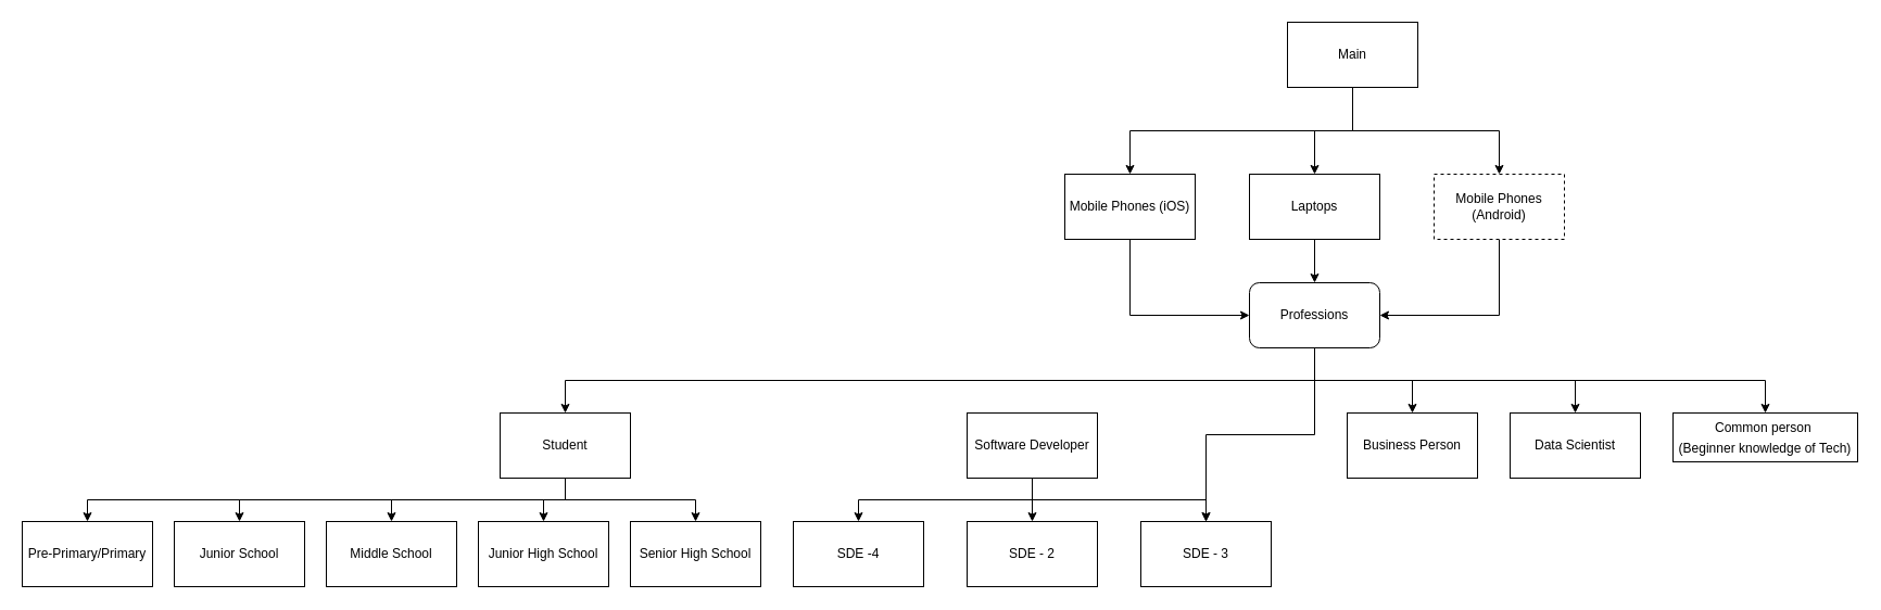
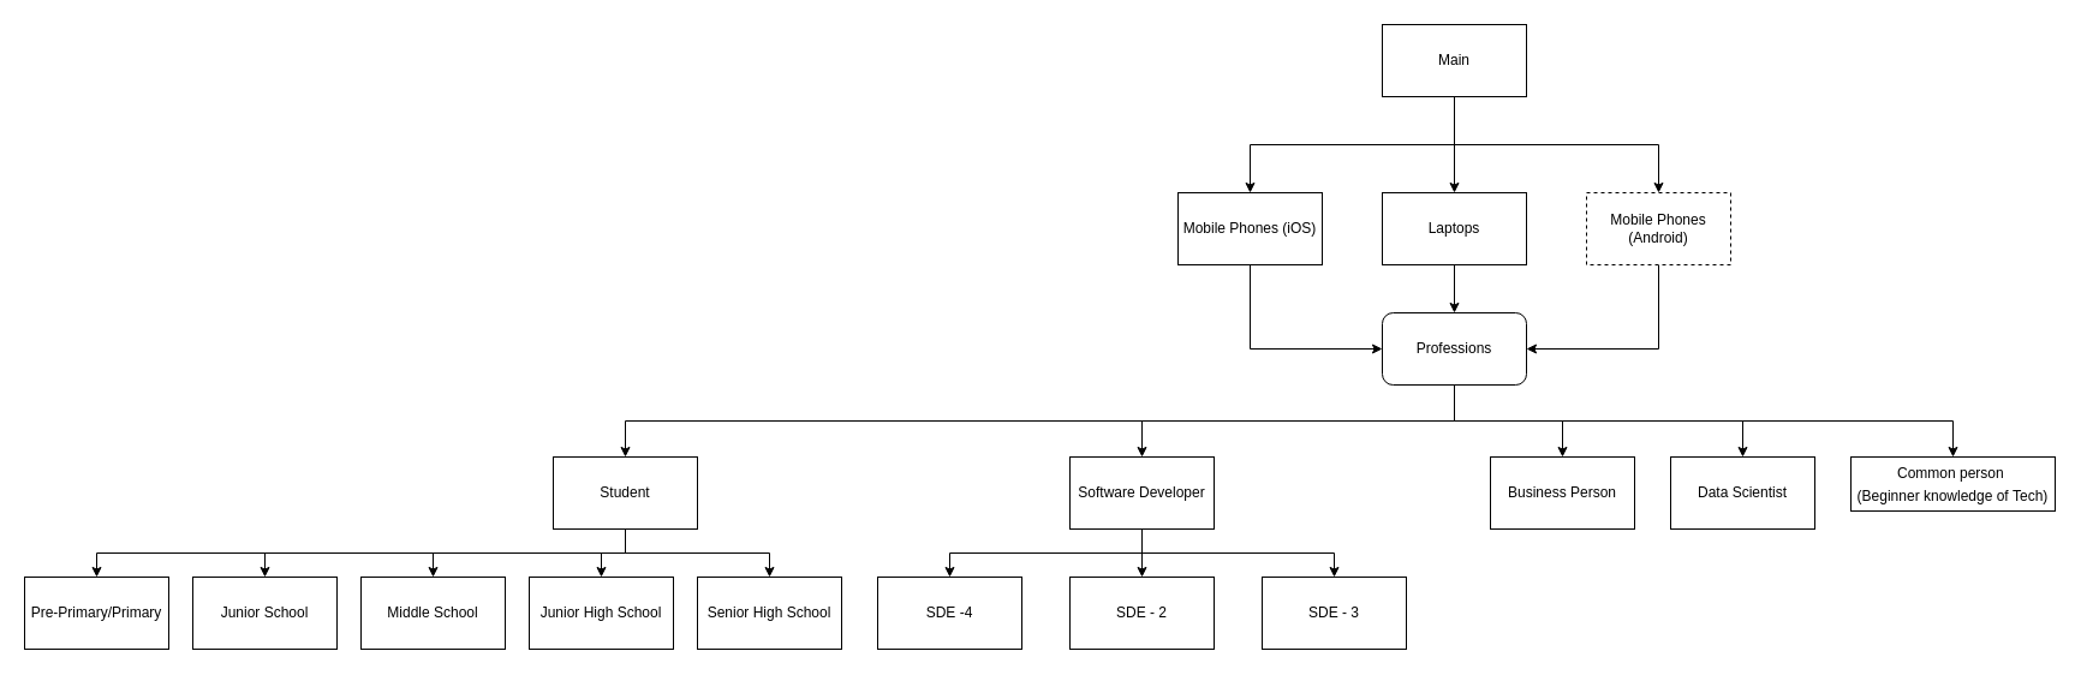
  <mxCell id="0" />
  <mxCell id="1" parent="0" />
  <mxCell id="2" value="" style="edgeStyle=orthogonalEdgeStyle;rounded=0;orthogonalLoop=1;jettySize=auto;html=1;" parent="1" source="5" target="7" edge="1"><mxGeometry relative="1" as="geometry" /></mxCell>
  <mxCell id="3" style="edgeStyle=orthogonalEdgeStyle;rounded=0;orthogonalLoop=1;jettySize=auto;html=1;exitX=0.5;exitY=1;exitDx=0;exitDy=0;entryX=0.5;entryY=0;entryDx=0;entryDy=0;" parent="1" source="5" target="11" edge="1"><mxGeometry relative="1" as="geometry" /></mxCell>
  <mxCell id="4" style="edgeStyle=orthogonalEdgeStyle;rounded=0;orthogonalLoop=1;jettySize=auto;html=1;exitX=0.5;exitY=1;exitDx=0;exitDy=0;" parent="1" source="5" target="9" edge="1"><mxGeometry relative="1" as="geometry" /></mxCell>
- <mxCell id="5" value="Main" style="rounded=0;whiteSpace=wrap;html=1;" parent="1" vertex="1"><mxGeometry x="1185" y="20" width="120" height="60" as="geometry" /></mxCell>
+ <mxCell id="5" value="Main" style="rounded=0;whiteSpace=wrap;html=1;" parent="1" vertex="1"><mxGeometry x="1150" y="20" width="120" height="60" as="geometry" /></mxCell>
  <mxCell id="6" style="edgeStyle=orthogonalEdgeStyle;rounded=0;orthogonalLoop=1;jettySize=auto;html=1;exitX=0.5;exitY=1;exitDx=0;exitDy=0;" parent="1" source="7" target="17" edge="1"><mxGeometry relative="1" as="geometry" /></mxCell>
  <mxCell id="7" value="Laptops" style="rounded=0;whiteSpace=wrap;html=1;" parent="1" vertex="1"><mxGeometry x="1150" y="160" width="120" height="60" as="geometry" /></mxCell>
  <mxCell id="8" style="edgeStyle=orthogonalEdgeStyle;rounded=0;orthogonalLoop=1;jettySize=auto;html=1;exitX=0.5;exitY=1;exitDx=0;exitDy=0;entryX=1;entryY=0.5;entryDx=0;entryDy=0;" parent="1" source="9" target="17" edge="1"><mxGeometry relative="1" as="geometry" /></mxCell>
  <mxCell id="9" value="Mobile Phones (Android)" style="rounded=0;whiteSpace=wrap;html=1;dashed=1;" parent="1" vertex="1"><mxGeometry x="1320" y="160" width="120" height="60" as="geometry" /></mxCell>
  <mxCell id="10" style="edgeStyle=orthogonalEdgeStyle;rounded=0;orthogonalLoop=1;jettySize=auto;html=1;exitX=0.5;exitY=1;exitDx=0;exitDy=0;entryX=0;entryY=0.5;entryDx=0;entryDy=0;" parent="1" source="11" target="17" edge="1"><mxGeometry relative="1" as="geometry" /></mxCell>
  <mxCell id="11" value="Mobile Phones (iOS)" style="rounded=0;whiteSpace=wrap;html=1;" parent="1" vertex="1"><mxGeometry x="980" y="160" width="120" height="60" as="geometry" /></mxCell>
  <mxCell id="12" style="edgeStyle=orthogonalEdgeStyle;rounded=0;orthogonalLoop=1;jettySize=auto;html=1;exitX=0.5;exitY=1;exitDx=0;exitDy=0;entryX=0.5;entryY=0;entryDx=0;entryDy=0;" parent="1" source="17" target="23" edge="1"><mxGeometry relative="1" as="geometry" /></mxCell>
- <mxCell id="13" style="edgeStyle=orthogonalEdgeStyle;rounded=0;orthogonalLoop=1;jettySize=auto;html=1;exitX=0.5;exitY=1;exitDx=0;exitDy=0;" parent="1" source="17" target="38" edge="1"><mxGeometry relative="1" as="geometry" /></mxCell>
+ <mxCell id="13" style="edgeStyle=orthogonalEdgeStyle;rounded=0;orthogonalLoop=1;jettySize=auto;html=1;exitX=0.5;exitY=1;exitDx=0;exitDy=0;entryX=0.5;entryY=0;entryDx=0;entryDy=0;" parent="1" source="17" target="27" edge="1"><mxGeometry relative="1" as="geometry" /></mxCell>
  <mxCell id="14" style="edgeStyle=orthogonalEdgeStyle;rounded=0;orthogonalLoop=1;jettySize=auto;html=1;exitX=0.5;exitY=1;exitDx=0;exitDy=0;entryX=0.5;entryY=0;entryDx=0;entryDy=0;" parent="1" source="17" target="28" edge="1"><mxGeometry relative="1" as="geometry" /></mxCell>
  <mxCell id="15" style="edgeStyle=orthogonalEdgeStyle;rounded=0;orthogonalLoop=1;jettySize=auto;html=1;exitX=0.5;exitY=1;exitDx=0;exitDy=0;entryX=0.5;entryY=0;entryDx=0;entryDy=0;" parent="1" source="17" target="29" edge="1"><mxGeometry relative="1" as="geometry" /></mxCell>
  <mxCell id="16" style="edgeStyle=orthogonalEdgeStyle;rounded=0;orthogonalLoop=1;jettySize=auto;html=1;exitX=0.5;exitY=1;exitDx=0;exitDy=0;" parent="1" source="17" target="30" edge="1"><mxGeometry relative="1" as="geometry" /></mxCell>
  <mxCell id="17" value="Professions" style="rounded=1;whiteSpace=wrap;html=1;" parent="1" vertex="1"><mxGeometry x="1150" y="260" width="120" height="60" as="geometry" /></mxCell>
  <mxCell id="18" style="edgeStyle=orthogonalEdgeStyle;rounded=0;orthogonalLoop=1;jettySize=auto;html=1;exitX=0.5;exitY=1;exitDx=0;exitDy=0;entryX=0.5;entryY=0;entryDx=0;entryDy=0;" parent="1" source="23" target="32" edge="1"><mxGeometry relative="1" as="geometry" /></mxCell>
  <mxCell id="19" style="edgeStyle=orthogonalEdgeStyle;rounded=0;orthogonalLoop=1;jettySize=auto;html=1;exitX=0.5;exitY=1;exitDx=0;exitDy=0;" parent="1" source="23" target="31" edge="1"><mxGeometry relative="1" as="geometry" /></mxCell>
  <mxCell id="20" style="edgeStyle=orthogonalEdgeStyle;rounded=0;orthogonalLoop=1;jettySize=auto;html=1;exitX=0.5;exitY=1;exitDx=0;exitDy=0;entryX=0.5;entryY=0;entryDx=0;entryDy=0;" parent="1" source="23" target="33" edge="1"><mxGeometry relative="1" as="geometry" /></mxCell>
  <mxCell id="21" style="edgeStyle=orthogonalEdgeStyle;rounded=0;orthogonalLoop=1;jettySize=auto;html=1;exitX=0.5;exitY=1;exitDx=0;exitDy=0;entryX=0.5;entryY=0;entryDx=0;entryDy=0;" parent="1" source="23" target="34" edge="1"><mxGeometry relative="1" as="geometry" /></mxCell>
  <mxCell id="22" style="edgeStyle=orthogonalEdgeStyle;rounded=0;orthogonalLoop=1;jettySize=auto;html=1;exitX=0.5;exitY=1;exitDx=0;exitDy=0;entryX=0.5;entryY=0;entryDx=0;entryDy=0;" parent="1" source="23" target="35" edge="1"><mxGeometry relative="1" as="geometry" /></mxCell>
  <mxCell id="23" value="Student" style="rounded=0;whiteSpace=wrap;html=1;" parent="1" vertex="1"><mxGeometry x="460" y="380" width="120" height="60" as="geometry" /></mxCell>
  <mxCell id="24" style="edgeStyle=orthogonalEdgeStyle;rounded=0;orthogonalLoop=1;jettySize=auto;html=1;exitX=0.5;exitY=1;exitDx=0;exitDy=0;entryX=0.5;entryY=0;entryDx=0;entryDy=0;" edge="1" parent="1" source="27" target="36"><mxGeometry relative="1" as="geometry" /></mxCell>
  <mxCell id="25" style="edgeStyle=orthogonalEdgeStyle;rounded=0;orthogonalLoop=1;jettySize=auto;html=1;exitX=0.5;exitY=1;exitDx=0;exitDy=0;entryX=0.5;entryY=0;entryDx=0;entryDy=0;" edge="1" parent="1" source="27" target="37"><mxGeometry relative="1" as="geometry" /></mxCell>
  <mxCell id="26" style="edgeStyle=orthogonalEdgeStyle;rounded=0;orthogonalLoop=1;jettySize=auto;html=1;exitX=0.5;exitY=1;exitDx=0;exitDy=0;" edge="1" parent="1" source="27" target="38"><mxGeometry relative="1" as="geometry" /></mxCell>
  <mxCell id="27" value="Software Developer" style="rounded=0;whiteSpace=wrap;html=1;" parent="1" vertex="1"><mxGeometry x="890" y="380" width="120" height="60" as="geometry" /></mxCell>
  <mxCell id="28" value="Business Person" style="rounded=0;whiteSpace=wrap;html=1;" parent="1" vertex="1"><mxGeometry x="1240" y="380" width="120" height="60" as="geometry" /></mxCell>
  <mxCell id="29" value="Data Scientist" style="rounded=0;whiteSpace=wrap;html=1;" parent="1" vertex="1"><mxGeometry x="1390" y="380" width="120" height="60" as="geometry" /></mxCell>
  <mxCell id="30" value="&lt;div style=&quot;line-height: 19px&quot;&gt;&lt;span style=&quot;background-color: rgb(255 , 255 , 255)&quot;&gt;&lt;font style=&quot;font-size: 12px&quot;&gt;Common&amp;nbsp;person&amp;nbsp;&lt;/font&gt;&lt;/span&gt;&lt;/div&gt;&lt;div style=&quot;line-height: 19px&quot;&gt;&lt;span style=&quot;background-color: rgb(255 , 255 , 255)&quot;&gt;&lt;font style=&quot;font-size: 12px&quot;&gt;(Beginner&amp;nbsp;knowledge&amp;nbsp;of&amp;nbsp;Tech)&lt;/font&gt;&lt;/span&gt;&lt;/div&gt;" style="rounded=0;whiteSpace=wrap;html=1;" parent="1" vertex="1"><mxGeometry x="1540" y="380" width="170" height="45" as="geometry" /></mxCell>
  <mxCell id="31" value="Senior High School" style="rounded=0;whiteSpace=wrap;html=1;" parent="1" vertex="1"><mxGeometry x="580" y="480" width="120" height="60" as="geometry" /></mxCell>
  <mxCell id="32" value="Middle School" style="rounded=0;whiteSpace=wrap;html=1;" parent="1" vertex="1"><mxGeometry x="300" y="480" width="120" height="60" as="geometry" /></mxCell>
  <mxCell id="33" value="Junior High School" style="rounded=0;whiteSpace=wrap;html=1;" parent="1" vertex="1"><mxGeometry x="440" y="480" width="120" height="60" as="geometry" /></mxCell>
  <mxCell id="34" value="Junior School" style="rounded=0;whiteSpace=wrap;html=1;" parent="1" vertex="1"><mxGeometry x="160" y="480" width="120" height="60" as="geometry" /></mxCell>
  <mxCell id="35" value="Pre-Primary/Primary" style="rounded=0;whiteSpace=wrap;html=1;" parent="1" vertex="1"><mxGeometry x="20" y="480" width="120" height="60" as="geometry" /></mxCell>
  <mxCell id="36" value="SDE -4" style="rounded=0;whiteSpace=wrap;html=1;" vertex="1" parent="1"><mxGeometry x="730" y="480" width="120" height="60" as="geometry" /></mxCell>
  <mxCell id="37" value="SDE - 2" style="rounded=0;whiteSpace=wrap;html=1;" vertex="1" parent="1"><mxGeometry x="890" y="480" width="120" height="60" as="geometry" /></mxCell>
  <mxCell id="38" value="SDE - 3" style="rounded=0;whiteSpace=wrap;html=1;" vertex="1" parent="1"><mxGeometry x="1050" y="480" width="120" height="60" as="geometry" /></mxCell>
